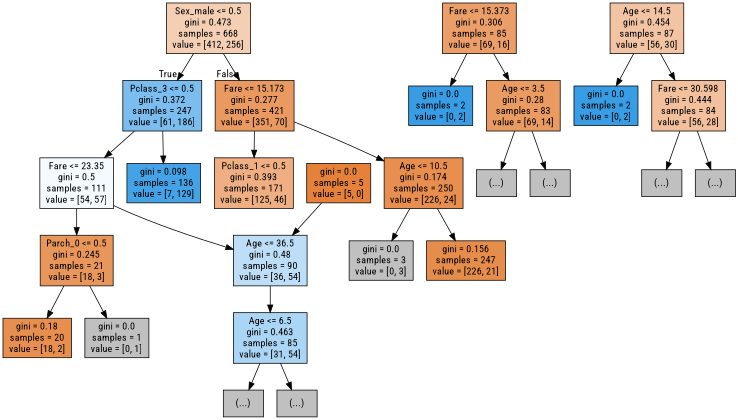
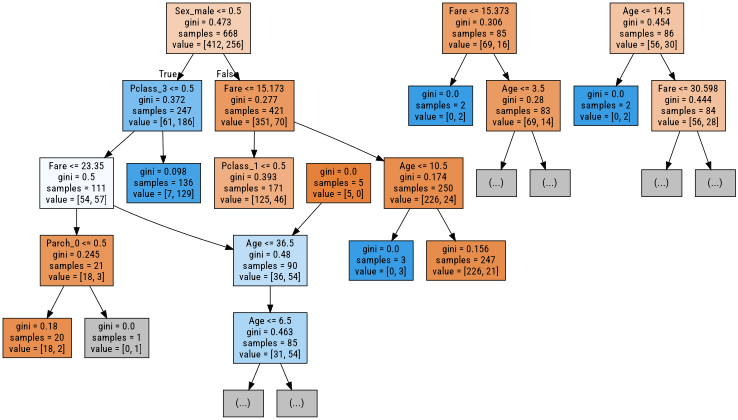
  digraph {
    fontname="Roboto Condensed"
    node [color=black fillcolor="#C0C0C0" fontname="Roboto Condensed" shape=box style=filled]
    edge [fontname="Roboto Condensed"]
    n1 [fillcolor="#f5cfb4" label="Sex_male <= 0.5\ngini = 0.473\nsamples = 668\nvalue = [412, 256]"]
    n2 [fillcolor="#7abdee" label="Pclass_3 <= 0.5\ngini = 0.372\nsamples = 247\nvalue = [61, 186]"]
    n3 [fillcolor="#ea9a60" label="Fare <= 15.173\ngini = 0.277\nsamples = 421\nvalue = [351, 70]"]
    n4 [fillcolor="#44a2e6" label="gini = 0.098\nsamples = 136\nvalue = [7, 129]"]
    n5 [fillcolor="#f5fafe" label="Fare <= 23.35\ngini = 0.5\nsamples = 111\nvalue = [54, 57]"]
    n6 [fillcolor="#e88e4e" label="Age <= 10.5\ngini = 0.174\nsamples = 250\nvalue = [226, 24]"]
    n7 [fillcolor="#efaf82" label="Pclass_1 <= 0.5\ngini = 0.393\nsamples = 171\nvalue = [125, 46]"]
    n8 [fillcolor="#bddef6" label="Age <= 36.5\ngini = 0.48\nsamples = 90\nvalue = [36, 54]"]
    n9 [fillcolor="#e9965a" label="Parch_0 <= 0.5\ngini = 0.245\nsamples = 21\nvalue = [18, 3]"]
    n10 [fillcolor="#abd5f4" label="Age <= 6.5\ngini = 0.463\nsamples = 85\nvalue = [31, 54]"]
    n11 [fillcolor="#e88f4f" label="gini = 0.18\nsamples = 20\nvalue = [18, 2]"]
    n12 [label="gini = 0.0\nsamples = 1\nvalue = [0, 1]"]
    n13 [label="(...)"]
    n14 [label="(...)"]
    n15 [fillcolor="#e58139" label="gini = 0.0\nsamples = 5\nvalue = [5, 0]"]
-   n16 [label="gini = 0.0\nsamples = 3\nvalue = [0, 3]"]
+   n16 [fillcolor="#399de5" label="gini = 0.0\nsamples = 3\nvalue = [0, 3]"]
    n17 [fillcolor="#e78d4b" label="gini = 0.156\nsamples = 247\nvalue = [226, 21]"]
    n18 [fillcolor="#eb9e67" label="Fare <= 15.373\ngini = 0.306\nsamples = 85\nvalue = [69, 16]"]
    n19 [fillcolor="#399de5" label="gini = 0.0\nsamples = 2\nvalue = [0, 2]"]
    n20 [fillcolor="#ea9b61" label="Age <= 3.5\ngini = 0.28\nsamples = 83\nvalue = [69, 14]"]
-   n21 [fillcolor="#f3c4a3" label="Age <= 14.5\ngini = 0.454\nsamples = 87\nvalue = [56, 30]"]
+   n21 [fillcolor="#f3c4a3" label="Age <= 14.5\ngini = 0.454\nsamples = 86\nvalue = [56, 30]"]
    n22 [fillcolor="#399de5" label="gini = 0.0\nsamples = 2\nvalue = [0, 2]"]
    n23 [fillcolor="#f2c09c" label="Fare <= 30.598\ngini = 0.444\nsamples = 84\nvalue = [56, 28]"]
    n24 [label="(...)"]
    n25 [label="(...)"]
    n26 [label="(...)"]
    n27 [label="(...)"]
    n1 -> n2 [headlabel=True labelangle=45 labeldistance=2.5]
    n1 -> n3 [headlabel=False labelangle=-45 labeldistance=2.5]
    n2 -> n4
    n2 -> n5
    n3 -> n6
    n3 -> n7
    n5 -> n8
    n5 -> n9
    n6 -> n16
    n6 -> n17
    n8 -> n10
    n9 -> n11
    n9 -> n12
    n10 -> n13
    n10 -> n14
    n15 -> n8
    n18 -> n19
    n18 -> n20
    n20 -> n24
    n20 -> n25
    n21 -> n22
    n21 -> n23
    n23 -> n26
    n23 -> n27
  }
